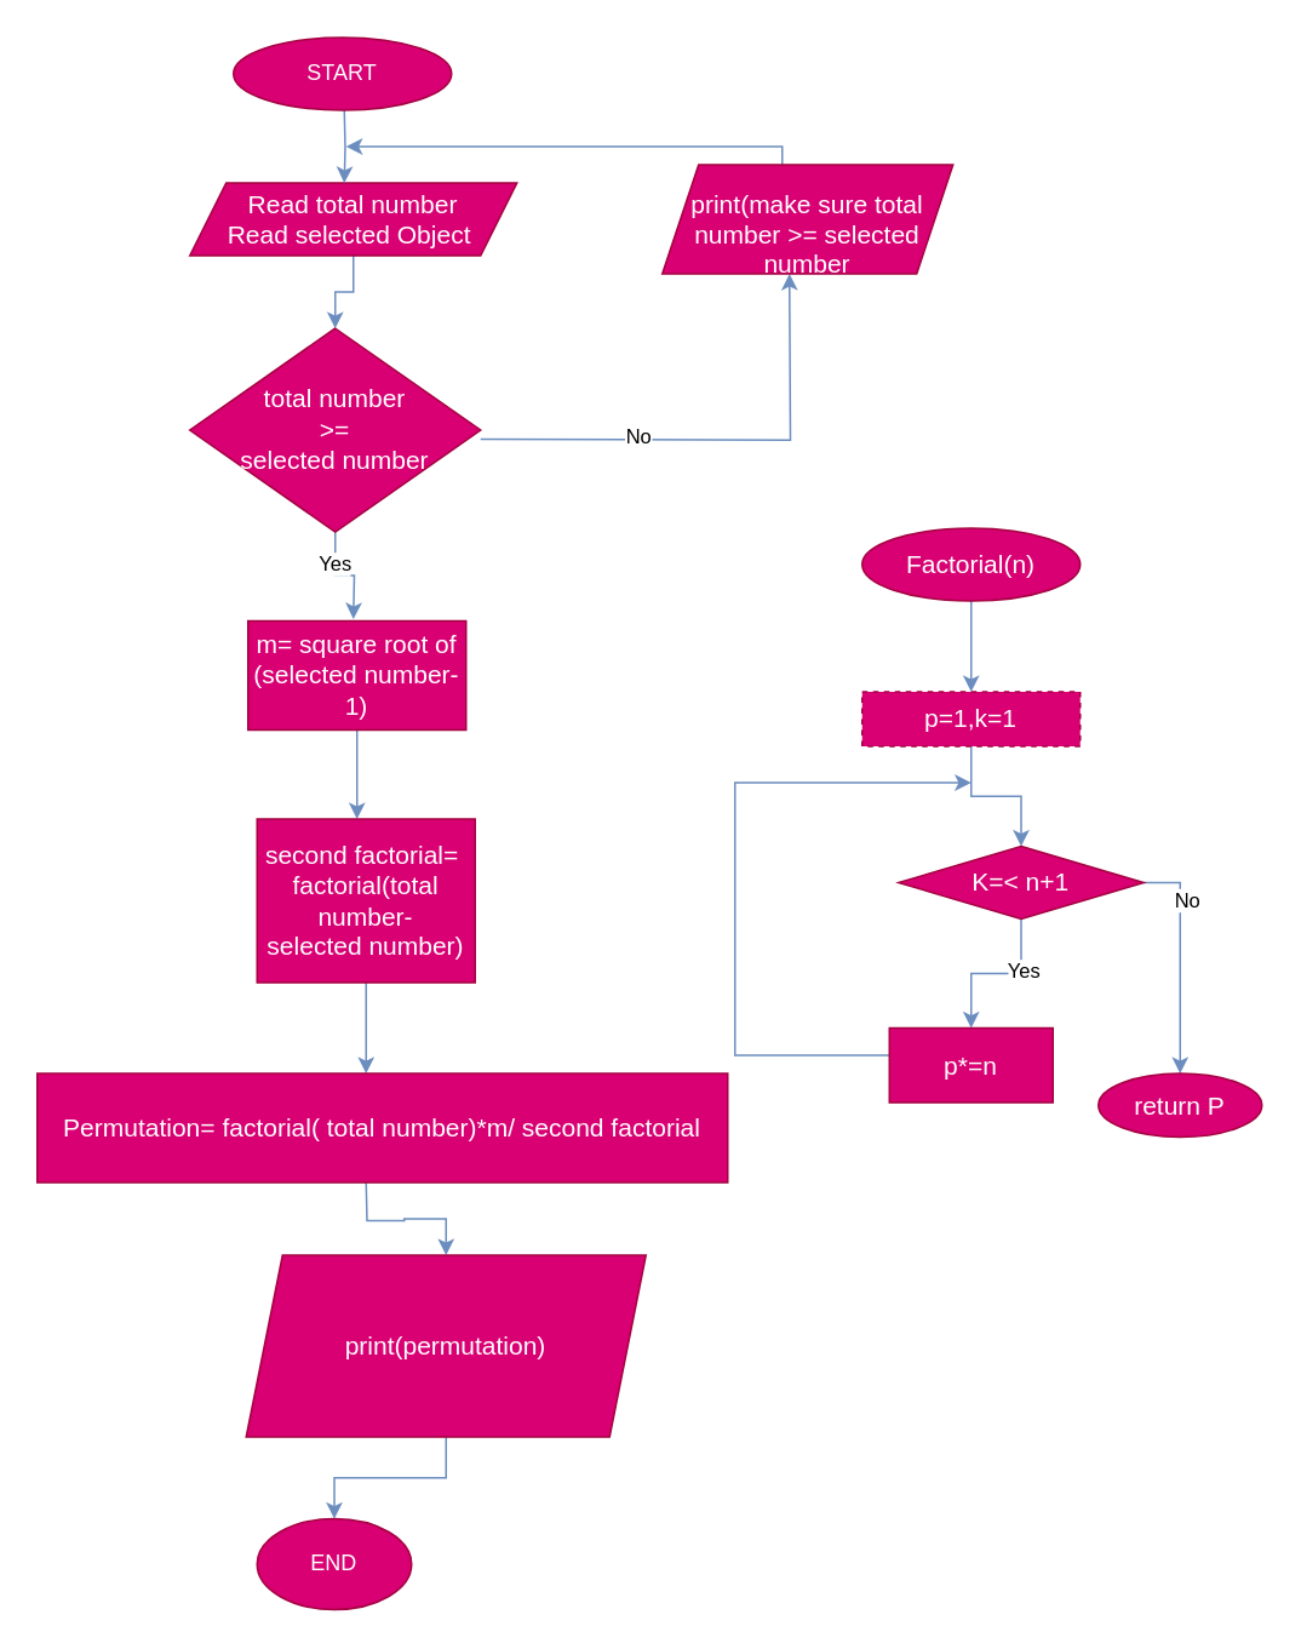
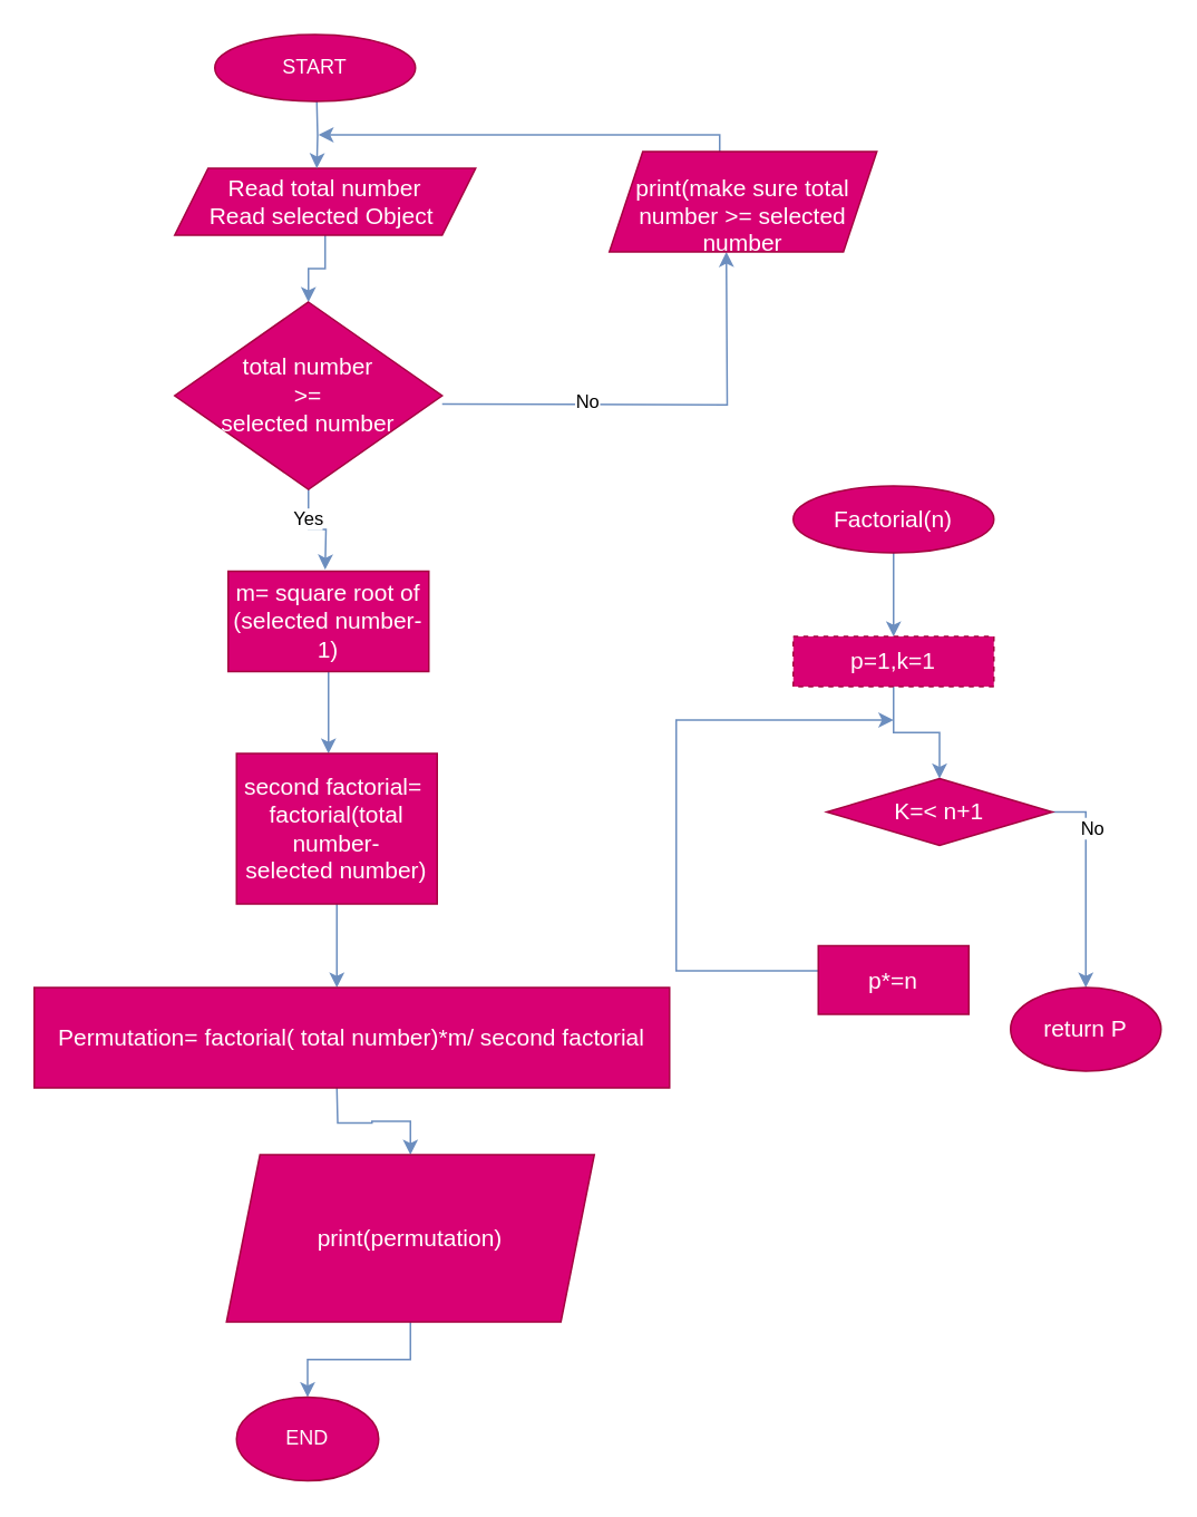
  <mxCell id="0" />
  <mxCell id="1" parent="0" />
  <mxCell id="2" value="" style="edgeStyle=orthogonalEdgeStyle;rounded=0;orthogonalLoop=1;jettySize=auto;html=1;fillColor=#dae8fc;strokeColor=#6c8ebf;" parent="1" source="3" target="8" edge="1"><mxGeometry relative="1" as="geometry" /></mxCell>
  <mxCell id="3" value="&lt;font style=&quot;font-size: 14px;&quot;&gt;Read total number&lt;/font&gt;&lt;div style=&quot;font-size: 14px;&quot;&gt;&lt;font style=&quot;font-size: 14px;&quot;&gt;Read selected Object&amp;nbsp;&lt;/font&gt;&lt;/div&gt;" style="shape=parallelogram;perimeter=parallelogramPerimeter;whiteSpace=wrap;html=1;fixedSize=1;align=center;fillColor=#d80073;fontColor=#ffffff;strokeColor=#A50040;" parent="1" vertex="1"><mxGeometry x="104" y="100" width="180" height="40" as="geometry" /></mxCell>
  <mxCell id="4" style="edgeStyle=orthogonalEdgeStyle;rounded=0;orthogonalLoop=1;jettySize=auto;html=1;entryX=0.583;entryY=0.95;entryDx=0;entryDy=0;entryPerimeter=0;fillColor=#dae8fc;strokeColor=#6c8ebf;" parent="1" edge="1"><mxGeometry relative="1" as="geometry"><mxPoint x="433.96" y="150" as="targetPoint" /><mxPoint x="264" y="241" as="sourcePoint" /></mxGeometry></mxCell>
  <mxCell id="5" value="No" style="edgeLabel;html=1;align=center;verticalAlign=middle;resizable=0;points=[];" parent="4" vertex="1" connectable="0"><mxGeometry x="-0.347" y="2" relative="1" as="geometry"><mxPoint as="offset" /></mxGeometry></mxCell>
  <mxCell id="6" style="edgeStyle=orthogonalEdgeStyle;rounded=0;orthogonalLoop=1;jettySize=auto;html=1;exitX=0.5;exitY=1;exitDx=0;exitDy=0;fillColor=#dae8fc;strokeColor=#6c8ebf;" parent="1" source="8" edge="1"><mxGeometry relative="1" as="geometry"><mxPoint x="194" y="340" as="targetPoint" /></mxGeometry></mxCell>
  <mxCell id="7" value="Yes" style="edgeLabel;html=1;align=center;verticalAlign=middle;resizable=0;points=[];" parent="6" vertex="1" connectable="0"><mxGeometry x="-0.423" relative="1" as="geometry"><mxPoint x="-1" as="offset" /></mxGeometry></mxCell>
  <mxCell id="8" value="&lt;div style=&quot;font-size: 14px;&quot;&gt;&lt;font style=&quot;font-size: 14px;&quot;&gt;total number&lt;/font&gt;&lt;/div&gt;&lt;div style=&quot;font-size: 14px;&quot;&gt;&lt;font style=&quot;font-size: 14px;&quot;&gt;&amp;gt;=&lt;/font&gt;&lt;/div&gt;&lt;div style=&quot;font-size: 14px;&quot;&gt;&lt;font style=&quot;font-size: 14px;&quot;&gt;selected number&lt;/font&gt;&lt;/div&gt;" style="rhombus;whiteSpace=wrap;html=1;align=center;fillColor=#d80073;fontColor=#ffffff;strokeColor=#A50040;" parent="1" vertex="1"><mxGeometry x="104" y="180" width="160" height="112" as="geometry" /></mxCell>
  <mxCell id="9" style="edgeStyle=orthogonalEdgeStyle;rounded=0;orthogonalLoop=1;jettySize=auto;html=1;fillColor=#dae8fc;strokeColor=#6c8ebf;" parent="1" edge="1"><mxGeometry relative="1" as="geometry"><mxPoint x="189" y="100" as="targetPoint" /><mxPoint x="189" y="60" as="sourcePoint" /></mxGeometry></mxCell>
  <mxCell id="10" style="edgeStyle=orthogonalEdgeStyle;rounded=0;orthogonalLoop=1;jettySize=auto;html=1;fillColor=#dae8fc;strokeColor=#6c8ebf;" parent="1" edge="1"><mxGeometry relative="1" as="geometry"><mxPoint x="190" y="80" as="targetPoint" /><mxPoint x="430" y="93" as="sourcePoint" /><Array as="points"><mxPoint x="430" y="80" /></Array></mxGeometry></mxCell>
  <mxCell id="11" style="edgeStyle=orthogonalEdgeStyle;rounded=0;orthogonalLoop=1;jettySize=auto;html=1;exitX=0.5;exitY=1;exitDx=0;exitDy=0;fillColor=#dae8fc;strokeColor=#6c8ebf;" parent="1" source="12" edge="1"><mxGeometry relative="1" as="geometry"><mxPoint x="196" y="450" as="targetPoint" /></mxGeometry></mxCell>
  <mxCell id="12" value="&lt;font style=&quot;font-size: 14px;&quot;&gt;m= square root of&lt;/font&gt;&lt;div style=&quot;font-size: 14px;&quot;&gt;&lt;font style=&quot;font-size: 14px;&quot;&gt;(selected number-1)&lt;/font&gt;&lt;/div&gt;" style="rounded=0;whiteSpace=wrap;html=1;fillColor=#d80073;fontColor=#ffffff;strokeColor=#A50040;" parent="1" vertex="1"><mxGeometry x="136" y="341" width="120" height="60" as="geometry" /></mxCell>
  <mxCell id="13" value="&lt;font style=&quot;font-size: 14px;&quot;&gt;&lt;br&gt;print(make sure total&lt;/font&gt;&lt;div style=&quot;font-size: 14px;&quot;&gt;&lt;font style=&quot;font-size: 14px;&quot;&gt;number &amp;gt;= selected&lt;/font&gt;&lt;/div&gt;&lt;div style=&quot;font-size: 14px;&quot;&gt;&lt;font style=&quot;font-size: 14px;&quot;&gt;number&lt;/font&gt;&lt;/div&gt;" style="shape=parallelogram;perimeter=parallelogramPerimeter;whiteSpace=wrap;html=1;fixedSize=1;fillColor=#d80073;fontColor=#ffffff;strokeColor=#A50040;" parent="1" vertex="1"><mxGeometry x="364" y="90" width="160" height="60" as="geometry" /></mxCell>
  <mxCell id="14" style="edgeStyle=orthogonalEdgeStyle;rounded=0;orthogonalLoop=1;jettySize=auto;html=1;exitX=0.5;exitY=1;exitDx=0;exitDy=0;fillColor=#dae8fc;strokeColor=#6c8ebf;" parent="1" source="15" edge="1"><mxGeometry relative="1" as="geometry"><mxPoint x="201" y="590" as="targetPoint" /></mxGeometry></mxCell>
  <mxCell id="15" value="&lt;font style=&quot;font-size: 14px;&quot;&gt;second factorial=&amp;nbsp;&lt;/font&gt;&lt;div style=&quot;font-size: 14px;&quot;&gt;&lt;font style=&quot;font-size: 14px;&quot;&gt;factorial(total number-&lt;/font&gt;&lt;/div&gt;&lt;div style=&quot;font-size: 14px;&quot;&gt;&lt;font style=&quot;font-size: 14px;&quot;&gt;selected number)&lt;/font&gt;&lt;/div&gt;" style="rounded=0;whiteSpace=wrap;html=1;fillColor=#d80073;fontColor=#ffffff;strokeColor=#A50040;" parent="1" vertex="1"><mxGeometry x="141" y="450" width="120" height="90" as="geometry" /></mxCell>
  <mxCell id="16" style="edgeStyle=orthogonalEdgeStyle;rounded=0;orthogonalLoop=1;jettySize=auto;html=1;exitX=0.5;exitY=1;exitDx=0;exitDy=0;fillColor=#dae8fc;strokeColor=#6c8ebf;" parent="1" target="19" edge="1"><mxGeometry relative="1" as="geometry"><mxPoint x="201" y="720" as="targetPoint" /><mxPoint x="201" y="650" as="sourcePoint" /></mxGeometry></mxCell>
  <mxCell id="17" value="&lt;font style=&quot;font-size: 14px;&quot;&gt;Permutation= factorial( total number)*m/ second factorial&lt;/font&gt;" style="rounded=0;whiteSpace=wrap;html=1;fillColor=#d80073;fontColor=#ffffff;strokeColor=#A50040;" parent="1" vertex="1"><mxGeometry x="20" y="590" width="380" height="60" as="geometry" /></mxCell>
  <mxCell id="18" style="edgeStyle=orthogonalEdgeStyle;rounded=0;orthogonalLoop=1;jettySize=auto;html=1;exitX=0.5;exitY=1;exitDx=0;exitDy=0;entryX=0.5;entryY=0;entryDx=0;entryDy=0;fillColor=#dae8fc;strokeColor=#6c8ebf;" parent="1" source="19" target="20" edge="1"><mxGeometry relative="1" as="geometry" /></mxCell>
  <mxCell id="19" value="&lt;font style=&quot;font-size: 14px;&quot;&gt;print(permutation)&lt;/font&gt;" style="shape=parallelogram;perimeter=parallelogramPerimeter;whiteSpace=wrap;html=1;fixedSize=1;fillColor=#d80073;fontColor=#ffffff;strokeColor=#A50040;" parent="1" vertex="1"><mxGeometry x="135" y="690" width="220" height="100" as="geometry" /></mxCell>
  <mxCell id="20" value="END" style="ellipse;whiteSpace=wrap;html=1;fillColor=#d80073;fontColor=#ffffff;strokeColor=#A50040;" parent="1" vertex="1"><mxGeometry x="141" y="835" width="85" height="50" as="geometry" /></mxCell>
  <mxCell id="21" value="START" style="ellipse;whiteSpace=wrap;html=1;fillColor=#d80073;fontColor=#ffffff;strokeColor=#A50040;" parent="1" vertex="1"><mxGeometry x="128" y="20" width="120" height="40" as="geometry" /></mxCell>
  <mxCell id="22" value="" style="edgeStyle=orthogonalEdgeStyle;rounded=0;orthogonalLoop=1;jettySize=auto;html=1;fillColor=#dae8fc;strokeColor=#6c8ebf;" parent="1" source="23" target="25" edge="1"><mxGeometry relative="1" as="geometry" /></mxCell>
  <mxCell id="23" value="&lt;font style=&quot;font-size: 14px;&quot;&gt;Factorial(n)&lt;/font&gt;" style="ellipse;whiteSpace=wrap;html=1;fillColor=#d80073;fontColor=#ffffff;strokeColor=#A50040;" parent="1" vertex="1"><mxGeometry x="474" y="290" width="120" height="40" as="geometry" /></mxCell>
  <mxCell id="24" value="" style="edgeStyle=orthogonalEdgeStyle;rounded=0;orthogonalLoop=1;jettySize=auto;html=1;fillColor=#dae8fc;strokeColor=#6c8ebf;" parent="1" source="25" target="30" edge="1"><mxGeometry relative="1" as="geometry" /></mxCell>
  <mxCell id="25" value="&lt;font style=&quot;font-size: 14px;&quot;&gt;p=1,k=1&lt;/font&gt;" style="whiteSpace=wrap;html=1;fillColor=#d80073;fontColor=#ffffff;strokeColor=#A50040;dashed=1;" parent="1" vertex="1"><mxGeometry x="474" y="380" width="120" height="30" as="geometry" /></mxCell>
- <mxCell id="26" style="edgeStyle=orthogonalEdgeStyle;rounded=0;orthogonalLoop=1;jettySize=auto;html=1;exitX=0.5;exitY=1;exitDx=0;exitDy=0;fillColor=#dae8fc;strokeColor=#6c8ebf;" parent="1" source="30" target="32" edge="1"><mxGeometry relative="1" as="geometry"><mxPoint x="534" y="560" as="targetPoint" /></mxGeometry></mxCell>
- <mxCell id="27" value="Yes" style="edgeLabel;html=1;align=center;verticalAlign=middle;resizable=0;points=[];" parent="26" vertex="1" connectable="0"><mxGeometry x="-0.35" y="1" relative="1" as="geometry"><mxPoint as="offset" /></mxGeometry></mxCell>
  <mxCell id="28" style="edgeStyle=orthogonalEdgeStyle;rounded=0;orthogonalLoop=1;jettySize=auto;html=1;exitX=1;exitY=0.5;exitDx=0;exitDy=0;fillColor=#dae8fc;strokeColor=#6c8ebf;" parent="1" source="30" target="33" edge="1"><mxGeometry relative="1" as="geometry"><mxPoint x="634" y="630" as="targetPoint" /></mxGeometry></mxCell>
  <mxCell id="29" value="No" style="edgeLabel;html=1;align=center;verticalAlign=middle;resizable=0;points=[];" parent="28" vertex="1" connectable="0"><mxGeometry x="-0.557" y="3" relative="1" as="geometry"><mxPoint y="1" as="offset" /></mxGeometry></mxCell>
  <mxCell id="30" value="&lt;font style=&quot;font-size: 14px;&quot;&gt;K=&amp;lt; n+1&lt;/font&gt;" style="rhombus;whiteSpace=wrap;html=1;fillColor=#d80073;fontColor=#ffffff;strokeColor=#A50040;" parent="1" vertex="1"><mxGeometry x="494" y="465" width="135" height="40" as="geometry" /></mxCell>
  <mxCell id="31" style="edgeStyle=orthogonalEdgeStyle;rounded=0;orthogonalLoop=1;jettySize=auto;html=1;fillColor=#dae8fc;strokeColor=#6c8ebf;" parent="1" edge="1"><mxGeometry relative="1" as="geometry"><mxPoint x="534" y="430" as="targetPoint" /><mxPoint x="490" y="580" as="sourcePoint" /><Array as="points"><mxPoint x="404" y="580" /><mxPoint x="404" y="430" /></Array></mxGeometry></mxCell>
  <mxCell id="32" value="&lt;font style=&quot;font-size: 14px;&quot;&gt;p*=n&lt;/font&gt;" style="rounded=0;whiteSpace=wrap;html=1;fillColor=#d80073;fontColor=#ffffff;strokeColor=#A50040;" parent="1" vertex="1"><mxGeometry x="489" y="565" width="90" height="41" as="geometry" /></mxCell>
- <mxCell id="33" value="&lt;font style=&quot;font-size: 14px;&quot;&gt;return P&lt;/font&gt;" style="ellipse;whiteSpace=wrap;html=1;fillColor=#d80073;fontColor=#ffffff;strokeColor=#A50040;" parent="1" vertex="1"><mxGeometry x="604" y="590" width="90" height="35" as="geometry" /></mxCell>
+ <mxCell id="33" value="&lt;font style=&quot;font-size: 14px;&quot;&gt;return P&lt;/font&gt;" style="ellipse;whiteSpace=wrap;html=1;fillColor=#d80073;fontColor=#ffffff;strokeColor=#A50040;" parent="1" vertex="1"><mxGeometry x="604" y="590" width="90" height="50" as="geometry" /></mxCell>
